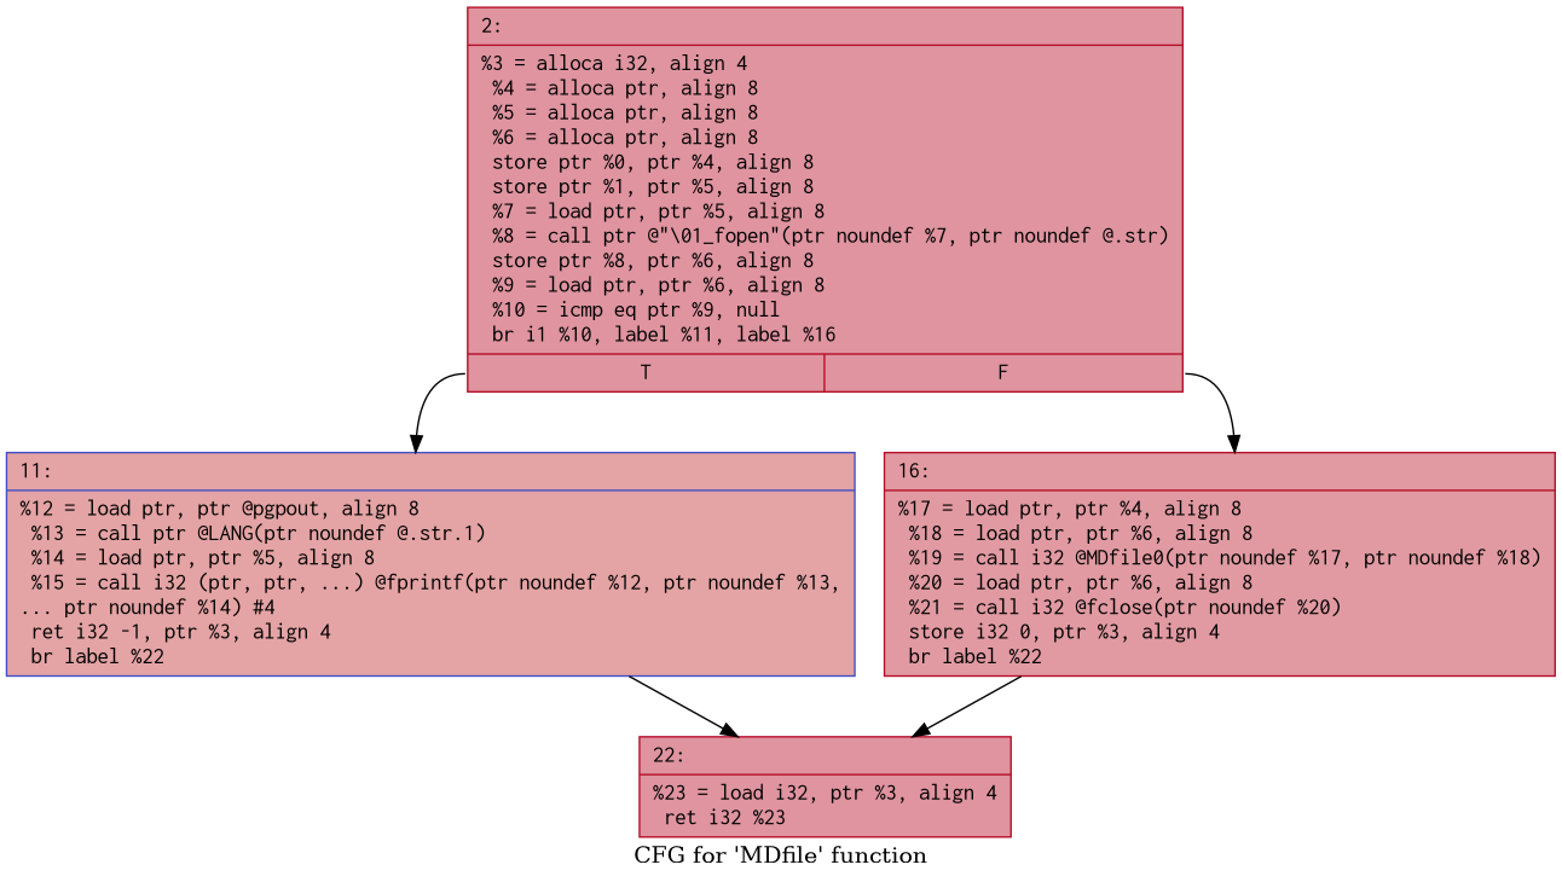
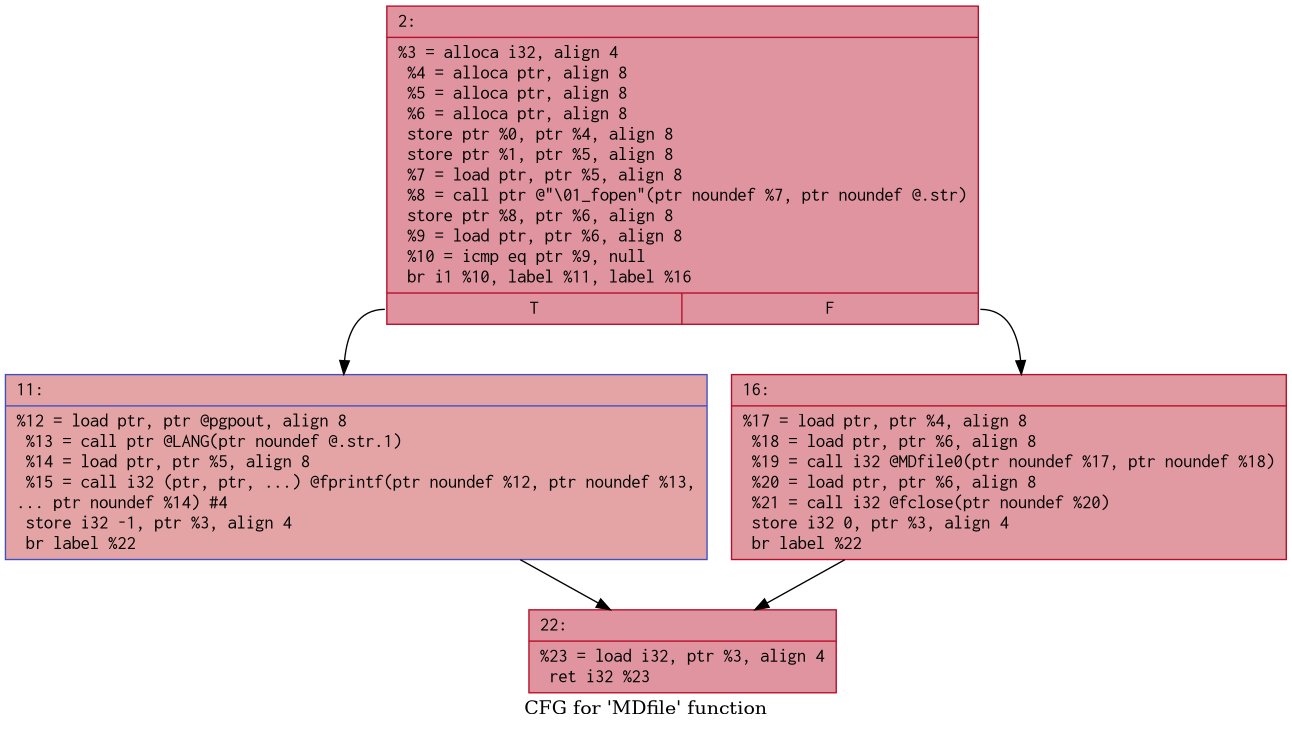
  digraph {
    label="CFG for 'MDfile' function"
    node [color="#b70d28ff" fillcolor="#b70d2870" fontname=Courier shape=record style=filled]
    n1 [label="{2:\l|  %3 = alloca i32, align 4\l  %4 = alloca ptr, align 8\l  %5 = alloca ptr, align 8\l  %6 = alloca ptr, align 8\l  store ptr %0, ptr %4, align 8\l  store ptr %1, ptr %5, align 8\l  %7 = load ptr, ptr %5, align 8\l  %8 = call ptr @\"\\01_fopen\"(ptr noundef %7, ptr noundef @.str)\l  store ptr %8, ptr %6, align 8\l  %9 = load ptr, ptr %6, align 8\l  %10 = icmp eq ptr %9, null\l  br i1 %10, label %11, label %16\l|{<s0>T|<s1>F}}"]
-   n2 [color="#3d50c3ff" fillcolor="#c32e3170" label="{11:\l|  %12 = load ptr, ptr @pgpout, align 8\l  %13 = call ptr @LANG(ptr noundef @.str.1)\l  %14 = load ptr, ptr %5, align 8\l  %15 = call i32 (ptr, ptr, ...) @fprintf(ptr noundef %12, ptr noundef %13,\l... ptr noundef %14) #4\l  ret i32 -1, ptr %3, align 4\l  br label %22\l}"]
+   n2 [color="#3d50c3ff" fillcolor="#c32e3170" label="{11:\l|  %12 = load ptr, ptr @pgpout, align 8\l  %13 = call ptr @LANG(ptr noundef @.str.1)\l  %14 = load ptr, ptr %5, align 8\l  %15 = call i32 (ptr, ptr, ...) @fprintf(ptr noundef %12, ptr noundef %13,\l... ptr noundef %14) #4\l  store i32 -1, ptr %3, align 4\l  br label %22\l}"]
    n3 [fillcolor="#bb1b2c70" label="{16:\l|  %17 = load ptr, ptr %4, align 8\l  %18 = load ptr, ptr %6, align 8\l  %19 = call i32 @MDfile0(ptr noundef %17, ptr noundef %18)\l  %20 = load ptr, ptr %6, align 8\l  %21 = call i32 @fclose(ptr noundef %20)\l  store i32 0, ptr %3, align 4\l  br label %22\l}"]
    n4 [label="{22:\l|  %23 = load i32, ptr %3, align 4\l  ret i32 %23\l}"]
    n1 -> n2 [tailport=s0]
    n1 -> n3 [tailport=s1]
    n2 -> n4
    n3 -> n4
  }
